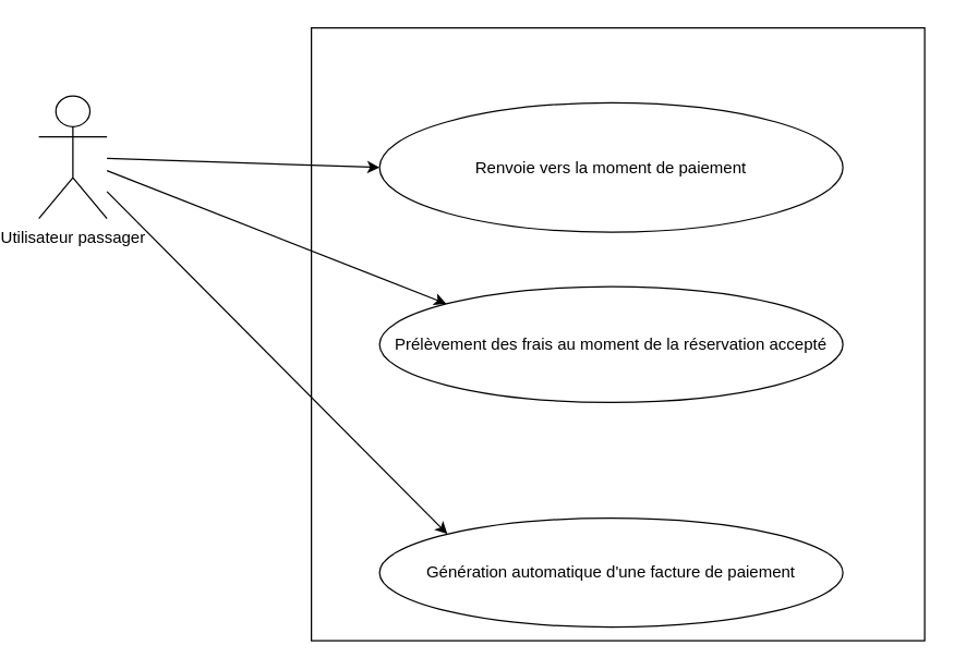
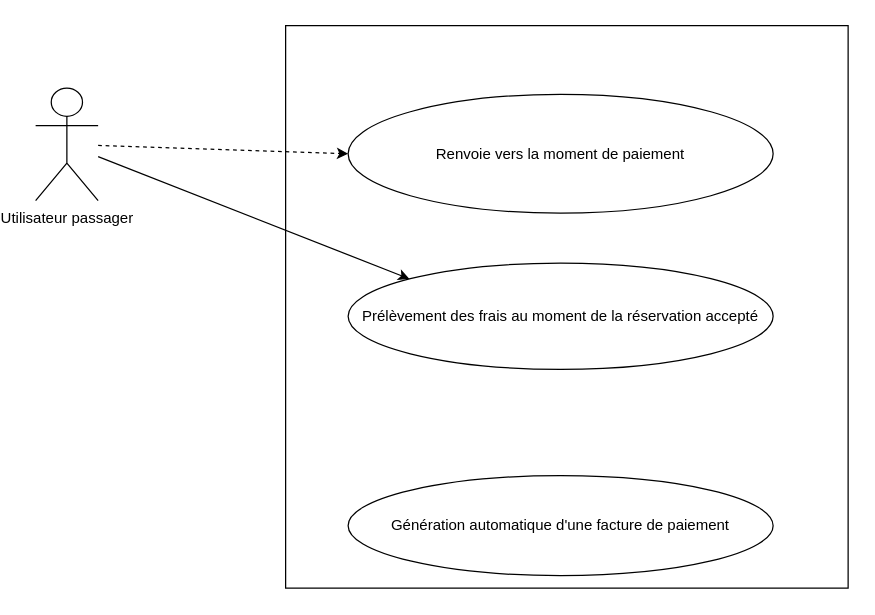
  <mxCell id="0" />
  <mxCell id="1" parent="0" />
  <mxCell id="2" value="" style="whiteSpace=wrap;html=1;aspect=fixed;" vertex="1" parent="1"><mxGeometry x="220" y="20" width="450" height="450" as="geometry" /></mxCell>
  <mxCell id="3" value="Utilisateur passager" style="shape=umlActor;verticalLabelPosition=bottom;verticalAlign=top;html=1;outlineConnect=0;" vertex="1" parent="1"><mxGeometry x="20" y="70" width="50" height="90" as="geometry" /></mxCell>
  <mxCell id="4" value="Renvoie vers la moment de paiement" style="ellipse;whiteSpace=wrap;html=1;" vertex="1" parent="1"><mxGeometry x="270" y="75" width="340" height="95" as="geometry" /></mxCell>
- <mxCell id="5" value="" style="endArrow=classic;html=1;rounded=0;entryX=0;entryY=0.5;entryDx=0;entryDy=0;" edge="1" parent="1" source="3" target="4"><mxGeometry width="50" height="50" relative="1" as="geometry"><mxPoint x="280" y="280" as="sourcePoint" /><mxPoint x="330" y="230" as="targetPoint" /></mxGeometry></mxCell>
+ <mxCell id="5" value="" style="endArrow=classic;html=1;rounded=0;entryX=0;entryY=0.5;entryDx=0;entryDy=0;dashed=1;" edge="1" parent="1" source="3" target="4"><mxGeometry width="50" height="50" relative="1" as="geometry"><mxPoint x="280" y="280" as="sourcePoint" /><mxPoint x="330" y="230" as="targetPoint" /></mxGeometry></mxCell>
  <mxCell id="6" value="Prélèvement des frais au moment de la réservation accepté" style="ellipse;whiteSpace=wrap;html=1;" vertex="1" parent="1"><mxGeometry x="270" y="210" width="340" height="85" as="geometry" /></mxCell>
  <mxCell id="7" value="" style="endArrow=classic;html=1;rounded=0;entryX=0;entryY=0;entryDx=0;entryDy=0;" edge="1" parent="1" source="3" target="6"><mxGeometry width="50" height="50" relative="1" as="geometry"><mxPoint x="280" y="290" as="sourcePoint" /><mxPoint x="330" y="240" as="targetPoint" /></mxGeometry></mxCell>
  <mxCell id="8" value="Génération automatique d'une facture de paiement" style="ellipse;whiteSpace=wrap;html=1;" vertex="1" parent="1"><mxGeometry x="270" y="380" width="340" height="80" as="geometry" /></mxCell>
- <mxCell id="9" value="" style="endArrow=classic;html=1;rounded=0;entryX=0;entryY=0;entryDx=0;entryDy=0;" edge="1" parent="1" source="3" target="8"><mxGeometry width="50" height="50" relative="1" as="geometry"><mxPoint x="280" y="290" as="sourcePoint" /><mxPoint x="330" y="240" as="targetPoint" /></mxGeometry></mxCell>
